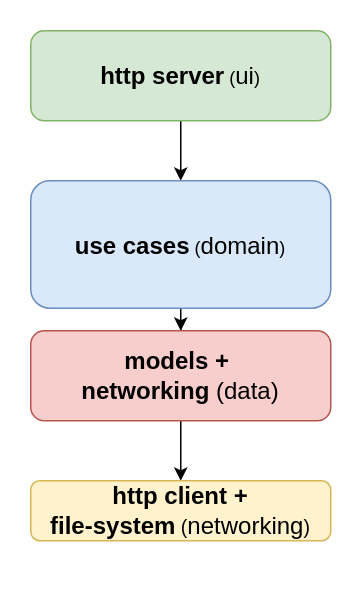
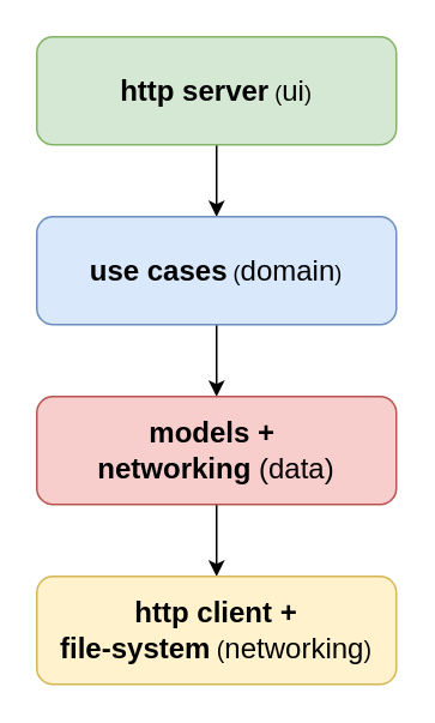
  <mxCell id="0" />
  <mxCell id="1" parent="0" />
  <mxCell id="2" style="edgeStyle=orthogonalEdgeStyle;rounded=0;orthogonalLoop=1;jettySize=auto;html=1;entryX=0.5;entryY=0;entryDx=0;entryDy=0;" edge="1" parent="1" source="3" target="5"><mxGeometry relative="1" as="geometry" /></mxCell>
  <mxCell id="3" value="&lt;font size=&quot;1&quot;&gt;&lt;b&gt;&lt;font style=&quot;font-size: 16px;&quot;&gt;http server&lt;/font&gt;&lt;/b&gt;&lt;/font&gt; (&lt;font style=&quot;font-size: 16px;&quot;&gt;ui&lt;/font&gt;)" style="rounded=1;whiteSpace=wrap;html=1;fillColor=#d5e8d4;strokeColor=#82b366;" vertex="1" parent="1"><mxGeometry width="200" height="60" as="geometry" x="20" y="20" /></mxCell>
  <mxCell id="4" style="edgeStyle=orthogonalEdgeStyle;rounded=0;orthogonalLoop=1;jettySize=auto;html=1;entryX=0.5;entryY=0;entryDx=0;entryDy=0;" edge="1" parent="1" source="5" target="7"><mxGeometry relative="1" as="geometry" /></mxCell>
- <mxCell id="5" value="&lt;font size=&quot;1&quot;&gt;&lt;b&gt;&lt;font style=&quot;font-size: 16px;&quot;&gt;use cases&lt;/font&gt;&lt;/b&gt;&lt;/font&gt; (&lt;font style=&quot;font-size: 16px;&quot;&gt;domain&lt;/font&gt;)" style="rounded=1;whiteSpace=wrap;html=1;fillColor=#dae8fc;strokeColor=#6c8ebf;" vertex="1" parent="1"><mxGeometry x="20" y="120" width="200" height="85" as="geometry" /></mxCell>
+ <mxCell id="5" value="&lt;font size=&quot;1&quot;&gt;&lt;b&gt;&lt;font style=&quot;font-size: 16px;&quot;&gt;use cases&lt;/font&gt;&lt;/b&gt;&lt;/font&gt; (&lt;font style=&quot;font-size: 16px;&quot;&gt;domain&lt;/font&gt;)" style="rounded=1;whiteSpace=wrap;html=1;fillColor=#dae8fc;strokeColor=#6c8ebf;" vertex="1" parent="1"><mxGeometry y="120" width="200" height="60" as="geometry" x="20" /></mxCell>
  <mxCell id="6" style="edgeStyle=orthogonalEdgeStyle;rounded=0;orthogonalLoop=1;jettySize=auto;html=1;entryX=0.5;entryY=0;entryDx=0;entryDy=0;" edge="1" parent="1" source="7" target="8"><mxGeometry relative="1" as="geometry" /></mxCell>
  <mxCell id="7" value="&lt;div&gt;&lt;font size=&quot;1&quot;&gt;&lt;b&gt;&lt;font style=&quot;font-size: 16px;&quot;&gt;models +&amp;nbsp;&lt;/font&gt;&lt;/b&gt;&lt;/font&gt;&lt;/div&gt;&lt;div style=&quot;font-size: 16px;&quot;&gt;&lt;font size=&quot;1&quot;&gt;&lt;b&gt;&lt;font style=&quot;font-size: 16px;&quot;&gt;networking&lt;/font&gt;&lt;/b&gt;&lt;/font&gt; (data)&lt;/div&gt;" style="rounded=1;whiteSpace=wrap;html=1;fillColor=#f8cecc;strokeColor=#b85450;" vertex="1" parent="1"><mxGeometry y="220" width="200" height="60" as="geometry" x="20" /></mxCell>
- <mxCell id="8" value="&lt;div&gt;&lt;font size=&quot;1&quot;&gt;&lt;b&gt;&lt;font style=&quot;font-size: 16px;&quot;&gt;http client +&lt;/font&gt;&lt;/b&gt;&lt;/font&gt;&lt;/div&gt;&lt;div style=&quot;font-size: 13px;&quot;&gt;&lt;font size=&quot;1&quot;&gt;&lt;b&gt;&lt;font style=&quot;font-size: 16px;&quot;&gt;file-system&lt;/font&gt;&lt;/b&gt;&lt;/font&gt; (&lt;font style=&quot;font-size: 16px;&quot;&gt;networking&lt;/font&gt;)&lt;/div&gt;" style="rounded=1;whiteSpace=wrap;html=1;fillColor=#fff2cc;strokeColor=#d6b656;" vertex="1" parent="1"><mxGeometry x="20" y="320" width="200" height="40" as="geometry" /></mxCell>
+ <mxCell id="8" value="&lt;div&gt;&lt;font size=&quot;1&quot;&gt;&lt;b&gt;&lt;font style=&quot;font-size: 16px;&quot;&gt;http client +&lt;/font&gt;&lt;/b&gt;&lt;/font&gt;&lt;/div&gt;&lt;div style=&quot;font-size: 13px;&quot;&gt;&lt;font size=&quot;1&quot;&gt;&lt;b&gt;&lt;font style=&quot;font-size: 16px;&quot;&gt;file-system&lt;/font&gt;&lt;/b&gt;&lt;/font&gt; (&lt;font style=&quot;font-size: 16px;&quot;&gt;networking&lt;/font&gt;)&lt;/div&gt;" style="rounded=1;whiteSpace=wrap;html=1;fillColor=#fff2cc;strokeColor=#d6b656;" vertex="1" parent="1"><mxGeometry y="320" width="200" height="60" as="geometry" x="20" /></mxCell>
